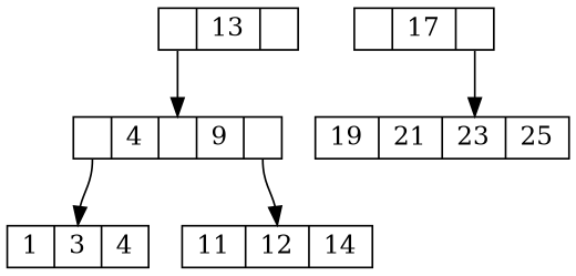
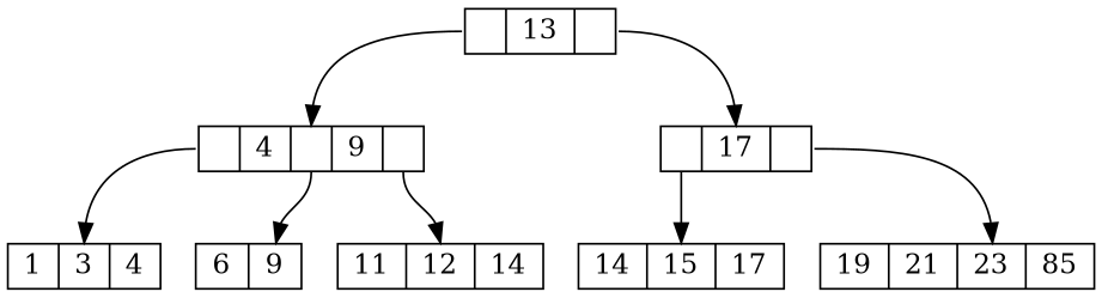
  digraph {
    node [shape=record]
    edge [headport=1 tailport=0]
    n1 [height=.1 label="<0>1|<1>3|<2>4"]
    n2 [height=.1 label="<0>|<1>4|<2>|<3>9|<4>"]
+   n3 [height=.1 label="<0>6|<1>9"]
    n4 [height=.1 label="<0>11|<1>12|<2>14"]
    n5 [height=.1 label="<0>|<1>13|<2>"]
    n6 [height=.1 label="<0>|<1>17|<2>"]
-   n8 [height=.1 label="<0>19|<1>21|<2>23|<3>25"]
+   n7 [height=.1 label="<0>14|<1>15|<2>17"]
+   n8 [height=.1 label="<0>19|<1>21|<2>23|<3>85"]
    n2 -> n1
+   n2 -> n3 [tailport=2]
    n2 -> n4 [tailport=4]
    n5 -> n2 [headport=2]
+   n5 -> n6 [tailport=2]
+   n6 -> n7
    n6 -> n8 [headport=2 tailport=2]
  }
